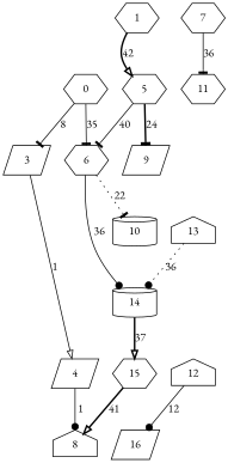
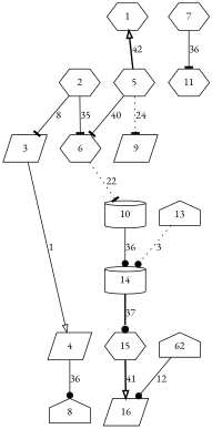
  digraph {
    fontname="EB Garamond"
    node [fontname="EB Garamond" shape=hexagon]
    edge [arrowhead=tee fontname="EB Garamond" style=solid weight=36]
    1
    5
    6
    9 [shape=parallelogram]
    3 [shape=parallelogram]
-   2 [label=0]
+   2
    4 [shape=parallelogram]
    10 [shape=cylinder]
    8 [shape=house]
    14 [shape=cylinder]
    7
    11
    15
    16 [shape=parallelogram]
-   12 [shape=house]
+   12 [shape=house label=62]
    13 [shape=house]
-   1 -> 5 [arrowhead=onormal label=42 style=bold weight=42]
+   5 -> 1 [arrowhead=onormal label=42 style=bold weight=42]
    5 -> 6 [label=40 weight=40]
-   5 -> 9 [label=24 style=bold weight=24]
+   5 -> 9 [label=24 style=dotted weight=24]
    6 -> 10 [label=22 style=dotted weight=22]
    3 -> 4 [arrowhead=onormal label=1 weight=1]
    2 -> 6 [label=35 weight=35]
    2 -> 3 [label=8 weight=5]
-   4 -> 8 [arrowhead=dot label=1]
-   6 -> 14 [arrowhead=dot label=36]
-   14 -> 15 [arrowhead=onormal label=37 style=bold weight=37]
+   4 -> 8 [arrowhead=dot label=36]
+   10 -> 14 [arrowhead=dot label=36]
+   14 -> 15 [arrowhead=dot label=37 style=bold weight=37]
    7 -> 11 [label=36]
-   15 -> 8 [arrowhead=onormal label=41 style=bold weight=41]
+   15 -> 16 [arrowhead=onormal label=41 style=bold weight=41]
    12 -> 16 [arrowhead=dot label=12 weight=12]
-   13 -> 14 [arrowhead=dot label=36 style=dotted weight=3]
+   13 -> 14 [arrowhead=dot label=3 style=dotted weight=3]
  }
